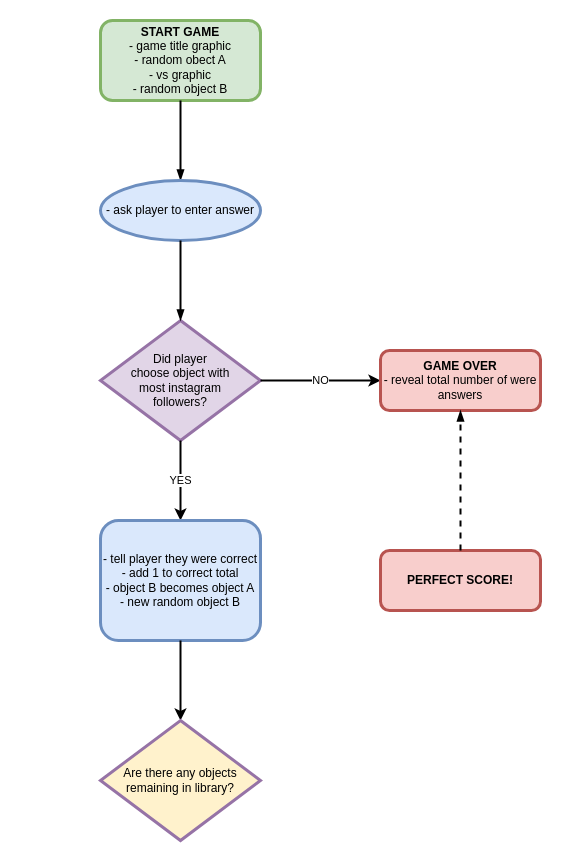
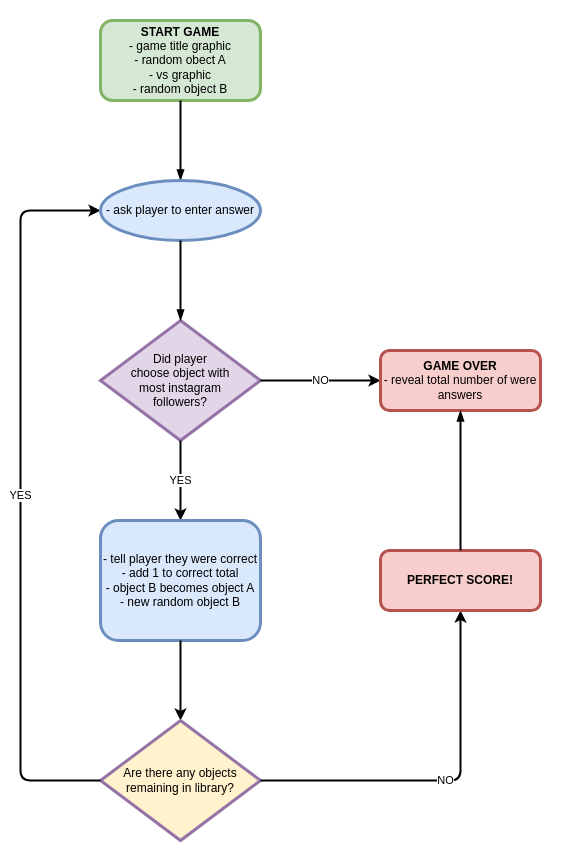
  <mxCell id="0" />
  <mxCell id="1" parent="0" />
  <mxCell id="2" value="&lt;b&gt;START GAME&lt;/b&gt;&lt;br&gt;- game title graphic&lt;br&gt;- random obect A&lt;br&gt;- vs graphic&lt;br&gt;- random object B" style="rounded=1;whiteSpace=wrap;html=1;fillColor=#d5e8d4;strokeColor=#82b366;strokeWidth=3;" parent="1" vertex="1"><mxGeometry x="100" y="20" width="160" height="80" as="geometry" /></mxCell>
  <mxCell id="3" value="" style="endArrow=blockThin;html=1;exitX=0.5;exitY=1;exitDx=0;exitDy=0;endFill=1;strokeWidth=2;entryX=0.5;entryY=0;entryDx=0;entryDy=0;" parent="1" source="2" edge="1" target="13"><mxGeometry width="50" height="50" relative="1" as="geometry"><mxPoint x="160" y="380" as="sourcePoint" /><mxPoint x="180" y="180" as="targetPoint" /></mxGeometry></mxCell>
  <mxCell id="4" value="Did player&lt;br&gt;choose&amp;nbsp;object with&lt;br&gt;most&amp;nbsp;instagram&lt;br&gt;followers?" style="rhombus;whiteSpace=wrap;html=1;strokeWidth=3;fillColor=#e1d5e7;strokeColor=#9673a6;" parent="1" vertex="1"><mxGeometry x="100" y="320" width="160" height="120" as="geometry" /></mxCell>
  <mxCell id="5" value="NO" style="endArrow=classic;html=1;strokeWidth=2;exitX=1;exitY=0.5;exitDx=0;exitDy=0;" parent="1" source="4" edge="1"><mxGeometry width="50" height="50" relative="1" as="geometry"><mxPoint x="340" y="470" as="sourcePoint" /><mxPoint x="380" y="380" as="targetPoint" /></mxGeometry></mxCell>
  <mxCell id="6" value="YES" style="endArrow=classic;html=1;strokeWidth=2;exitX=0.5;exitY=1;exitDx=0;exitDy=0;" parent="1" source="4" edge="1"><mxGeometry width="50" height="50" relative="1" as="geometry"><mxPoint x="340" y="470" as="sourcePoint" /><mxPoint x="180" y="520" as="targetPoint" /></mxGeometry></mxCell>
  <mxCell id="7" value="&lt;b&gt;GAME OVER&lt;/b&gt;&lt;br&gt;- reveal total number of were answers" style="rounded=1;whiteSpace=wrap;html=1;strokeWidth=3;fillColor=#f8cecc;strokeColor=#b85450;" parent="1" vertex="1"><mxGeometry x="380" y="350" width="160" height="60" as="geometry" /></mxCell>
  <mxCell id="8" value="- tell player they were correct&lt;br&gt;- add 1 to correct total&lt;br&gt;- object B becomes object A&lt;br&gt;- new random object B&lt;br&gt;" style="rounded=1;whiteSpace=wrap;html=1;strokeWidth=3;fillColor=#dae8fc;strokeColor=#6c8ebf;" parent="1" vertex="1"><mxGeometry x="100" y="520" width="160" height="120" as="geometry" /></mxCell>
  <mxCell id="9" value="" style="endArrow=classic;html=1;strokeWidth=2;exitX=0.5;exitY=1;exitDx=0;exitDy=0;" edge="1" parent="1" source="8"><mxGeometry width="50" height="50" relative="1" as="geometry"><mxPoint x="190" y="680" as="sourcePoint" /><mxPoint x="180" y="720" as="targetPoint" /></mxGeometry></mxCell>
  <mxCell id="10" value="Are there any objects&lt;br&gt;remaining in library?" style="rhombus;whiteSpace=wrap;html=1;strokeWidth=3;fillColor=#fff2cc;strokeColor=#9673a6;" vertex="1" parent="1"><mxGeometry x="100" y="720" width="160" height="120" as="geometry" /></mxCell>
+ <mxCell id="11" value="NO" style="endArrow=classic;html=1;strokeWidth=2;exitX=1;exitY=0.5;exitDx=0;exitDy=0;entryX=0.5;entryY=1;entryDx=0;entryDy=0;" edge="1" parent="1" source="10" target="15"><mxGeometry width="50" height="50" relative="1" as="geometry"><mxPoint x="350" y="810" as="sourcePoint" /><mxPoint x="440" y="580" as="targetPoint" /><Array as="points"><mxPoint x="460" y="780" /></Array></mxGeometry></mxCell>
+ <mxCell id="12" value="YES" style="endArrow=classic;html=1;strokeWidth=2;exitX=0;exitY=0.5;exitDx=0;exitDy=0;entryX=0;entryY=0.5;entryDx=0;entryDy=0;" edge="1" parent="1" source="10" target="13"><mxGeometry width="50" height="50" relative="1" as="geometry"><mxPoint x="-30" y="750" as="sourcePoint" /><mxPoint x="20" y="780" as="targetPoint" /><Array as="points"><mxPoint x="20" y="780" /><mxPoint x="20" y="210" /></Array></mxGeometry></mxCell>
  <mxCell id="13" value="- ask player to enter answer" style="ellipse;whiteSpace=wrap;html=1;strokeWidth=3;fillColor=#dae8fc;strokeColor=#6c8ebf;" vertex="1" parent="1"><mxGeometry x="100" y="180" width="160" height="60" as="geometry" /></mxCell>
  <mxCell id="14" value="" style="endArrow=blockThin;html=1;exitX=0.5;exitY=1;exitDx=0;exitDy=0;endFill=1;strokeWidth=2;entryX=0.5;entryY=0;entryDx=0;entryDy=0;" edge="1" parent="1" source="13" target="4"><mxGeometry width="50" height="50" relative="1" as="geometry"><mxPoint x="240" y="250" as="sourcePoint" /><mxPoint x="180" y="340" as="targetPoint" /></mxGeometry></mxCell>
  <mxCell id="15" value="&lt;b&gt;PERFECT SCORE!&lt;/b&gt;" style="rounded=1;whiteSpace=wrap;html=1;strokeWidth=3;fillColor=#f8cecc;strokeColor=#b85450;" vertex="1" parent="1"><mxGeometry x="380" y="550" width="160" height="60" as="geometry" /></mxCell>
- <mxCell id="16" value="" style="endArrow=blockThin;html=1;exitX=0.5;exitY=0;exitDx=0;exitDy=0;endFill=1;strokeWidth=2;entryX=0.5;entryY=1;entryDx=0;entryDy=0;dashed=1;" edge="1" parent="1" source="15" target="7"><mxGeometry width="50" height="50" relative="1" as="geometry"><mxPoint x="190" y="250" as="sourcePoint" /><mxPoint x="190" y="330" as="targetPoint" /></mxGeometry></mxCell>
+ <mxCell id="16" value="" style="endArrow=blockThin;html=1;exitX=0.5;exitY=0;exitDx=0;exitDy=0;endFill=1;strokeWidth=2;entryX=0.5;entryY=1;entryDx=0;entryDy=0;" edge="1" parent="1" source="15" target="7"><mxGeometry width="50" height="50" relative="1" as="geometry"><mxPoint x="190" y="250" as="sourcePoint" /><mxPoint x="190" y="330" as="targetPoint" /></mxGeometry></mxCell>
